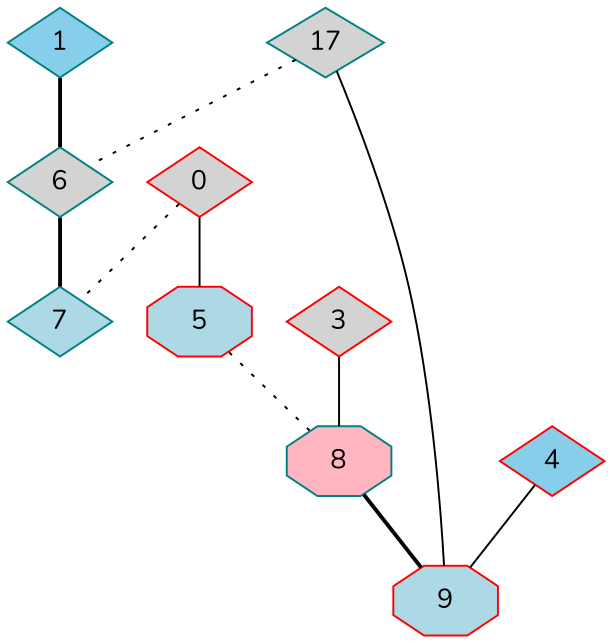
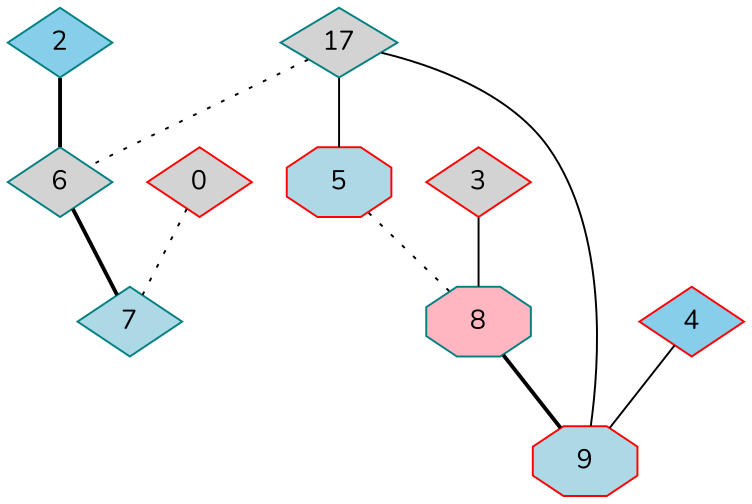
  strict graph {
    fontname=Nunito
    node [color=teal fillcolor=lightgrey fontname=Nunito shape=diamond style=filled]
    edge [fontname=Nunito style=solid]
-   1 [fillcolor=skyblue]
+   1 [fillcolor=skyblue label=2]
    6
    7 [fillcolor=lightblue]
    n4 [label=17]
    5 [color=red fillcolor=lightblue shape=octagon]
    9 [color=red fillcolor=lightblue shape=octagon]
    8 [fillcolor=lightpink shape=octagon]
    n8 [color=red label=0]
    3 [color=red]
    4 [color=red fillcolor=skyblue]
    1 -- 6 [style=bold]
    6 -- 7 [style=bold]
    n4 -- 6 [style=dotted]
-   n8 -- 5
+   n4 -- 5
    n4 -- 9
    5 -- 8 [style=dotted]
    8 -- 9 [style=bold]
    n8 -- 7 [style=dotted]
    3 -- 8
    4 -- 9
  }
